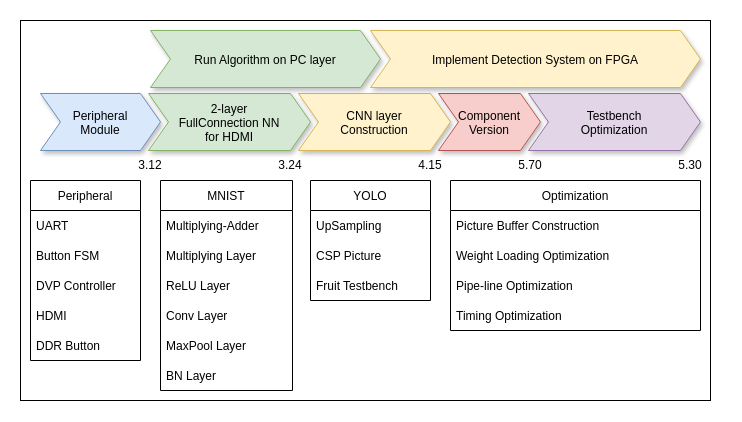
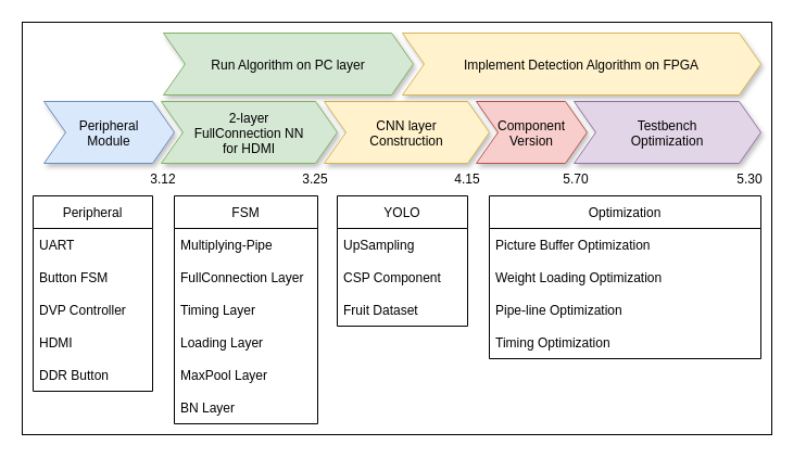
  <mxCell id="0" />
  <mxCell id="1" parent="0" />
  <mxCell id="2" value="" style="rounded=0;whiteSpace=wrap;html=1;fontFamily=Helvetica;" parent="1" vertex="1"><mxGeometry x="20" y="20" width="690" height="380" as="geometry" /></mxCell>
  <mxCell id="3" value="" style="swimlane;childLayout=stackLayout;horizontal=1;fillColor=none;horizontalStack=1;resizeParent=1;resizeParentMax=0;resizeLast=0;collapsible=0;strokeColor=none;stackBorder=10;stackSpacing=-12;resizable=1;align=center;points=[];fontColor=#000000;startSize=23;fontFamily=Helvetica;" parent="1" vertex="1"><mxGeometry x="30" y="60" width="680" height="100" as="geometry" /></mxCell>
  <mxCell id="4" value="Peripheral&#10;Module" style="shape=step;perimeter=stepPerimeter;fixedSize=1;points=[];fillColor=#dae8fc;strokeColor=#6c8ebf;shadow=1;" parent="3" vertex="1"><mxGeometry x="10" y="33" width="120" height="57" as="geometry" /></mxCell>
  <mxCell id="5" value="2-layer &#10;FullConnection NN&#10;for HDMI" style="shape=step;perimeter=stepPerimeter;fixedSize=1;points=[];fillColor=#d5e8d4;strokeColor=#82b366;shadow=1;" parent="3" vertex="1"><mxGeometry x="118" y="33" width="162" height="57" as="geometry" /></mxCell>
  <mxCell id="6" value="CNN layer&#10;Construction" style="shape=step;perimeter=stepPerimeter;fixedSize=1;points=[];fillColor=#fff2cc;strokeColor=#d6b656;shadow=1;" parent="3" vertex="1"><mxGeometry x="268" y="33" width="152" height="57" as="geometry" /></mxCell>
  <mxCell id="7" value="Component&#10;Version" style="shape=step;perimeter=stepPerimeter;fixedSize=1;points=[];fillColor=#f8cecc;strokeColor=#b85450;shadow=1;" parent="3" vertex="1"><mxGeometry x="408" y="33" width="102" height="57" as="geometry" /></mxCell>
  <mxCell id="8" value="Testbench&#10;Optimization" style="shape=step;perimeter=stepPerimeter;fixedSize=1;points=[];fillColor=#e1d5e7;strokeColor=#9673a6;shadow=1;" parent="3" vertex="1"><mxGeometry x="498" y="33" width="172" height="57" as="geometry" /></mxCell>
  <mxCell id="9" value="3.12" style="text;html=1;strokeColor=none;fillColor=none;align=center;verticalAlign=middle;whiteSpace=wrap;rounded=0;" parent="1" vertex="1"><mxGeometry x="120" y="150" width="60" height="30" as="geometry" /></mxCell>
- <mxCell id="10" value="3.24" style="text;html=1;strokeColor=none;fillColor=none;align=center;verticalAlign=middle;whiteSpace=wrap;rounded=0;" parent="1" vertex="1"><mxGeometry x="260" y="150" width="60" height="30" as="geometry" /></mxCell>
+ <mxCell id="10" value="3.25" style="text;html=1;strokeColor=none;fillColor=none;align=center;verticalAlign=middle;whiteSpace=wrap;rounded=0;" parent="1" vertex="1"><mxGeometry x="260" y="150" width="60" height="30" as="geometry" /></mxCell>
  <mxCell id="11" value="4.15" style="text;html=1;strokeColor=none;fillColor=none;align=center;verticalAlign=middle;whiteSpace=wrap;rounded=0;" parent="1" vertex="1"><mxGeometry x="400" y="150" width="60" height="30" as="geometry" /></mxCell>
  <mxCell id="12" value="5.70" style="text;html=1;strokeColor=none;fillColor=none;align=center;verticalAlign=middle;whiteSpace=wrap;rounded=0;" parent="1" vertex="1"><mxGeometry x="500" y="150" width="60" height="30" as="geometry" /></mxCell>
  <mxCell id="13" value="5.30" style="text;html=1;strokeColor=none;fillColor=none;align=center;verticalAlign=middle;whiteSpace=wrap;rounded=0;" parent="1" vertex="1"><mxGeometry x="660" y="150" width="60" height="30" as="geometry" /></mxCell>
  <mxCell id="14" value="Peripheral" style="swimlane;fontStyle=0;childLayout=stackLayout;horizontal=1;startSize=30;horizontalStack=0;resizeParent=1;resizeParentMax=0;resizeLast=0;collapsible=1;marginBottom=0;" vertex="1" parent="1"><mxGeometry x="30" y="180" width="110" height="180" as="geometry"><mxRectangle x="380" y="330" width="50" height="30" as="alternateBounds" /></mxGeometry></mxCell>
  <mxCell id="15" value="UART" style="text;strokeColor=none;fillColor=none;align=left;verticalAlign=middle;spacingLeft=4;spacingRight=4;overflow=hidden;points=[[0,0.5],[1,0.5]];portConstraint=eastwest;rotatable=0;" vertex="1" parent="14"><mxGeometry y="30" width="110" height="30" as="geometry" /></mxCell>
  <mxCell id="16" value="Button FSM" style="text;strokeColor=none;fillColor=none;align=left;verticalAlign=middle;spacingLeft=4;spacingRight=4;overflow=hidden;points=[[0,0.5],[1,0.5]];portConstraint=eastwest;rotatable=0;" vertex="1" parent="14"><mxGeometry y="60" width="110" height="30" as="geometry" /></mxCell>
  <mxCell id="17" value="DVP Controller" style="text;strokeColor=none;fillColor=none;align=left;verticalAlign=middle;spacingLeft=4;spacingRight=4;overflow=hidden;points=[[0,0.5],[1,0.5]];portConstraint=eastwest;rotatable=0;" vertex="1" parent="14"><mxGeometry y="90" width="110" height="30" as="geometry" /></mxCell>
  <mxCell id="18" value="HDMI" style="text;strokeColor=none;fillColor=none;align=left;verticalAlign=middle;spacingLeft=4;spacingRight=4;overflow=hidden;points=[[0,0.5],[1,0.5]];portConstraint=eastwest;rotatable=0;" vertex="1" parent="14"><mxGeometry y="120" width="110" height="30" as="geometry" /></mxCell>
  <mxCell id="19" value="DDR Button" style="text;strokeColor=none;fillColor=none;align=left;verticalAlign=middle;spacingLeft=4;spacingRight=4;overflow=hidden;points=[[0,0.5],[1,0.5]];portConstraint=eastwest;rotatable=0;" vertex="1" parent="14"><mxGeometry y="150" width="110" height="30" as="geometry" /></mxCell>
- <mxCell id="20" value="MNIST" style="swimlane;fontStyle=0;childLayout=stackLayout;horizontal=1;startSize=30;horizontalStack=0;resizeParent=1;resizeParentMax=0;resizeLast=0;collapsible=1;marginBottom=0;" vertex="1" parent="1"><mxGeometry x="160" y="180" width="132" height="210" as="geometry" /></mxCell>
- <mxCell id="21" value="Multiplying-Adder" style="text;strokeColor=none;fillColor=none;align=left;verticalAlign=middle;spacingLeft=4;spacingRight=4;overflow=hidden;points=[[0,0.5],[1,0.5]];portConstraint=eastwest;rotatable=0;" vertex="1" parent="20"><mxGeometry y="30" width="132" height="30" as="geometry" /></mxCell>
- <mxCell id="22" value="Multiplying Layer" style="text;strokeColor=none;fillColor=none;align=left;verticalAlign=middle;spacingLeft=4;spacingRight=4;overflow=hidden;points=[[0,0.5],[1,0.5]];portConstraint=eastwest;rotatable=0;" vertex="1" parent="20"><mxGeometry y="60" width="132" height="30" as="geometry" /></mxCell>
- <mxCell id="23" value="ReLU Layer" style="text;strokeColor=none;fillColor=none;align=left;verticalAlign=middle;spacingLeft=4;spacingRight=4;overflow=hidden;points=[[0,0.5],[1,0.5]];portConstraint=eastwest;rotatable=0;" vertex="1" parent="20"><mxGeometry y="90" width="132" height="30" as="geometry" /></mxCell>
- <mxCell id="24" value="Conv Layer" style="text;strokeColor=none;fillColor=none;align=left;verticalAlign=middle;spacingLeft=4;spacingRight=4;overflow=hidden;points=[[0,0.5],[1,0.5]];portConstraint=eastwest;rotatable=0;" vertex="1" parent="20"><mxGeometry y="120" width="132" height="30" as="geometry" /></mxCell>
+ <mxCell id="20" value="FSM" style="swimlane;fontStyle=0;childLayout=stackLayout;horizontal=1;startSize=30;horizontalStack=0;resizeParent=1;resizeParentMax=0;resizeLast=0;collapsible=1;marginBottom=0;" vertex="1" parent="1"><mxGeometry x="160" y="180" width="132" height="210" as="geometry" /></mxCell>
+ <mxCell id="21" value="Multiplying-Pipe" style="text;strokeColor=none;fillColor=none;align=left;verticalAlign=middle;spacingLeft=4;spacingRight=4;overflow=hidden;points=[[0,0.5],[1,0.5]];portConstraint=eastwest;rotatable=0;" vertex="1" parent="20"><mxGeometry y="30" width="132" height="30" as="geometry" /></mxCell>
+ <mxCell id="22" value="FullConnection Layer" style="text;strokeColor=none;fillColor=none;align=left;verticalAlign=middle;spacingLeft=4;spacingRight=4;overflow=hidden;points=[[0,0.5],[1,0.5]];portConstraint=eastwest;rotatable=0;" vertex="1" parent="20"><mxGeometry y="60" width="132" height="30" as="geometry" /></mxCell>
+ <mxCell id="23" value="Timing Layer" style="text;strokeColor=none;fillColor=none;align=left;verticalAlign=middle;spacingLeft=4;spacingRight=4;overflow=hidden;points=[[0,0.5],[1,0.5]];portConstraint=eastwest;rotatable=0;" vertex="1" parent="20"><mxGeometry y="90" width="132" height="30" as="geometry" /></mxCell>
+ <mxCell id="24" value="Loading Layer" style="text;strokeColor=none;fillColor=none;align=left;verticalAlign=middle;spacingLeft=4;spacingRight=4;overflow=hidden;points=[[0,0.5],[1,0.5]];portConstraint=eastwest;rotatable=0;" vertex="1" parent="20"><mxGeometry y="120" width="132" height="30" as="geometry" /></mxCell>
  <mxCell id="25" value="MaxPool Layer" style="text;strokeColor=none;fillColor=none;align=left;verticalAlign=middle;spacingLeft=4;spacingRight=4;overflow=hidden;points=[[0,0.5],[1,0.5]];portConstraint=eastwest;rotatable=0;" vertex="1" parent="20"><mxGeometry y="150" width="132" height="30" as="geometry" /></mxCell>
  <mxCell id="26" value="BN Layer" style="text;strokeColor=none;fillColor=none;align=left;verticalAlign=middle;spacingLeft=4;spacingRight=4;overflow=hidden;points=[[0,0.5],[1,0.5]];portConstraint=eastwest;rotatable=0;" vertex="1" parent="20"><mxGeometry y="180" width="132" height="30" as="geometry" /></mxCell>
  <mxCell id="27" value="Run Algorithm on PC layer" style="shape=step;perimeter=stepPerimeter;fixedSize=1;points=[];fillColor=#d5e8d4;strokeColor=#82b366;shadow=1;" vertex="1" parent="1"><mxGeometry x="150" y="30" width="230" height="57" as="geometry" /></mxCell>
  <mxCell id="28" value="YOLO" style="swimlane;fontStyle=0;childLayout=stackLayout;horizontal=1;startSize=30;horizontalStack=0;resizeParent=1;resizeParentMax=0;resizeLast=0;collapsible=1;marginBottom=0;" vertex="1" parent="1"><mxGeometry x="310" y="180" width="120" height="120" as="geometry" /></mxCell>
  <mxCell id="29" value="UpSampling" style="text;strokeColor=none;fillColor=none;align=left;verticalAlign=middle;spacingLeft=4;spacingRight=4;overflow=hidden;points=[[0,0.5],[1,0.5]];portConstraint=eastwest;rotatable=0;" vertex="1" parent="28"><mxGeometry y="30" width="120" height="30" as="geometry" /></mxCell>
- <mxCell id="30" value="CSP Picture" style="text;strokeColor=none;fillColor=none;align=left;verticalAlign=middle;spacingLeft=4;spacingRight=4;overflow=hidden;points=[[0,0.5],[1,0.5]];portConstraint=eastwest;rotatable=0;" vertex="1" parent="28"><mxGeometry y="60" width="120" height="30" as="geometry" /></mxCell>
- <mxCell id="31" value="Fruit Testbench" style="text;strokeColor=none;fillColor=none;align=left;verticalAlign=middle;spacingLeft=4;spacingRight=4;overflow=hidden;points=[[0,0.5],[1,0.5]];portConstraint=eastwest;rotatable=0;" vertex="1" parent="28"><mxGeometry y="90" width="120" height="30" as="geometry" /></mxCell>
+ <mxCell id="30" value="CSP Component" style="text;strokeColor=none;fillColor=none;align=left;verticalAlign=middle;spacingLeft=4;spacingRight=4;overflow=hidden;points=[[0,0.5],[1,0.5]];portConstraint=eastwest;rotatable=0;" vertex="1" parent="28"><mxGeometry y="60" width="120" height="30" as="geometry" /></mxCell>
+ <mxCell id="31" value="Fruit Dataset" style="text;strokeColor=none;fillColor=none;align=left;verticalAlign=middle;spacingLeft=4;spacingRight=4;overflow=hidden;points=[[0,0.5],[1,0.5]];portConstraint=eastwest;rotatable=0;" vertex="1" parent="28"><mxGeometry y="90" width="120" height="30" as="geometry" /></mxCell>
  <mxCell id="32" value="Optimization" style="swimlane;fontStyle=0;childLayout=stackLayout;horizontal=1;startSize=30;horizontalStack=0;resizeParent=1;resizeParentMax=0;resizeLast=0;collapsible=1;marginBottom=0;" vertex="1" parent="1"><mxGeometry x="450" y="180" width="250" height="150" as="geometry" /></mxCell>
- <mxCell id="33" value="Picture Buffer Construction" style="text;strokeColor=none;fillColor=none;align=left;verticalAlign=middle;spacingLeft=4;spacingRight=4;overflow=hidden;points=[[0,0.5],[1,0.5]];portConstraint=eastwest;rotatable=0;" vertex="1" parent="32"><mxGeometry y="30" width="250" height="30" as="geometry" /></mxCell>
+ <mxCell id="33" value="Picture Buffer Optimization" style="text;strokeColor=none;fillColor=none;align=left;verticalAlign=middle;spacingLeft=4;spacingRight=4;overflow=hidden;points=[[0,0.5],[1,0.5]];portConstraint=eastwest;rotatable=0;" vertex="1" parent="32"><mxGeometry y="30" width="250" height="30" as="geometry" /></mxCell>
  <mxCell id="34" value="Weight Loading Optimization " style="text;strokeColor=none;fillColor=none;align=left;verticalAlign=middle;spacingLeft=4;spacingRight=4;overflow=hidden;points=[[0,0.5],[1,0.5]];portConstraint=eastwest;rotatable=0;" vertex="1" parent="32"><mxGeometry y="60" width="250" height="30" as="geometry" /></mxCell>
  <mxCell id="35" value="Pipe-line Optimization" style="text;strokeColor=none;fillColor=none;align=left;verticalAlign=middle;spacingLeft=4;spacingRight=4;overflow=hidden;points=[[0,0.5],[1,0.5]];portConstraint=eastwest;rotatable=0;" vertex="1" parent="32"><mxGeometry y="90" width="250" height="30" as="geometry" /></mxCell>
  <mxCell id="36" value="Timing Optimization" style="text;strokeColor=none;fillColor=none;align=left;verticalAlign=middle;spacingLeft=4;spacingRight=4;overflow=hidden;points=[[0,0.5],[1,0.5]];portConstraint=eastwest;rotatable=0;" vertex="1" parent="32"><mxGeometry y="120" width="250" height="30" as="geometry" /></mxCell>
- <mxCell id="37" value="Implement Detection System on FPGA" style="shape=step;perimeter=stepPerimeter;fixedSize=1;points=[];fillColor=#fff2cc;strokeColor=#d6b656;shadow=1;" vertex="1" parent="1"><mxGeometry x="370" y="30" width="330" height="57" as="geometry" /></mxCell>
+ <mxCell id="37" value="Implement Detection Algorithm on FPGA" style="shape=step;perimeter=stepPerimeter;fixedSize=1;points=[];fillColor=#fff2cc;strokeColor=#d6b656;shadow=1;" vertex="1" parent="1"><mxGeometry x="370" y="30" width="330" height="57" as="geometry" /></mxCell>
